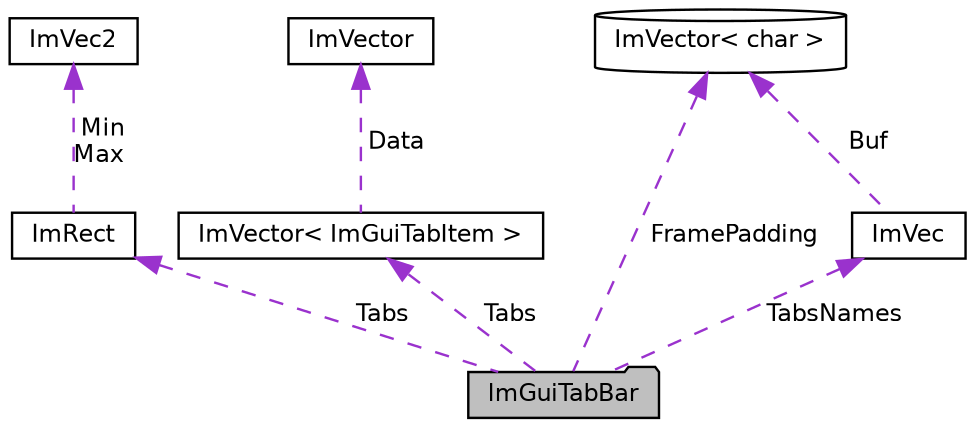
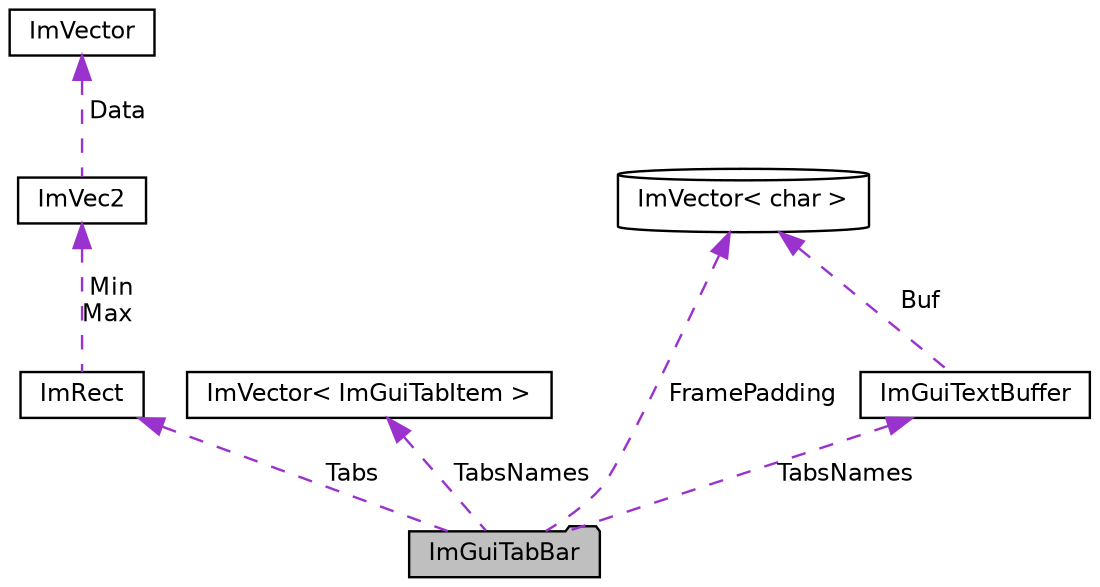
  digraph {
    node [color=black fillcolor=white fontname=Helvetica fontsize=10 shape=box style=filled]
    edge [color=darkorchid3 dir=back fontname=Helvetica fontsize=10 labelfontname=Helvetica labelfontsize=10 style=dashed]
    n1 [fillcolor=grey75 fontcolor=black height=0.2 label=ImGuiTabBar shape=folder width=0.4]
    n2 [height=0.2 label=ImVec2 width=0.4]
    n3 [height=0.2 label=ImRect width=0.4]
    n4 [height=0.2 label="ImVector\< ImGuiTabItem \>" width=0.4]
    n5 [height=0.2 label=ImVector width=0.4]
-   n6 [height=0.2 label=ImVec width=0.4]
+   n6 [height=0.2 label=ImGuiTextBuffer width=0.4]
    n7 [height=0.2 label="ImVector\< char \>" shape=cylinder width=0.4]
    n2 -> n3 [label=" Min\nMax"]
    n3 -> n1 [label=" Tabs"]
-   n4 -> n1 [label=" Tabs"]
-   n5 -> n4 [label=" Data"]
+   n4 -> n1 [label=" TabsNames"]
+   n5 -> n2 [label=" Data"]
    n6 -> n1 [label=" TabsNames"]
    n7 -> n1 [label=" FramePadding"]
    n7 -> n6 [label=" Buf"]
  }
